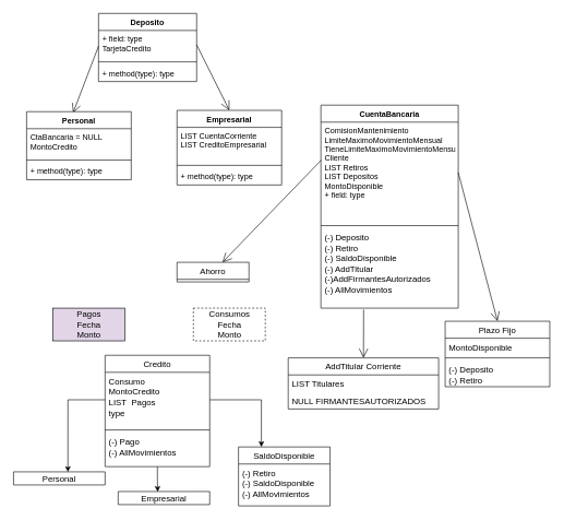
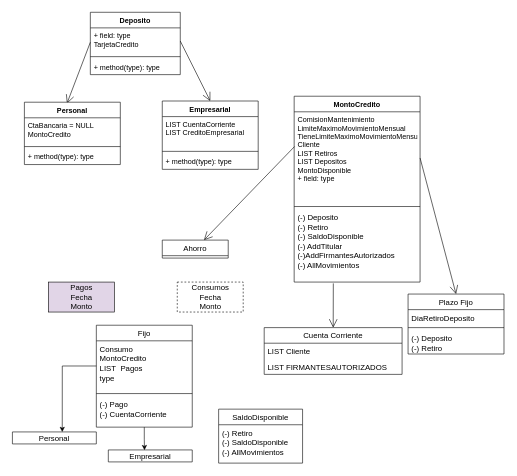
  <mxCell id="0" />
  <mxCell id="1" parent="0" />
  <mxCell id="2" value="Deposito" style="swimlane;fontStyle=1;align=center;verticalAlign=top;childLayout=stackLayout;horizontal=1;startSize=26;horizontalStack=0;resizeParent=1;resizeParentMax=0;resizeLast=0;collapsible=1;marginBottom=0;" vertex="1" parent="1"><mxGeometry x="150" y="20" width="150" height="104" as="geometry" /></mxCell>
  <mxCell id="3" value="+ field: type&#10;TarjetaCredito" style="text;strokeColor=none;fillColor=none;align=left;verticalAlign=top;spacingLeft=4;spacingRight=4;overflow=hidden;rotatable=0;points=[[0,0.5],[1,0.5]];portConstraint=eastwest;" vertex="1" parent="2"><mxGeometry y="26" width="150" height="44" as="geometry" /></mxCell>
  <mxCell id="4" value="" style="endArrow=open;endFill=1;endSize=12;html=1;rounded=0;entryX=0.444;entryY=0.019;entryDx=0;entryDy=0;entryPerimeter=0;" edge="1" parent="2" target="7"><mxGeometry width="160" relative="1" as="geometry"><mxPoint y="50" as="sourcePoint" /><mxPoint x="160" y="50" as="targetPoint" /></mxGeometry></mxCell>
  <mxCell id="5" value="" style="line;strokeWidth=1;fillColor=none;align=left;verticalAlign=middle;spacingTop=-1;spacingLeft=3;spacingRight=3;rotatable=0;labelPosition=right;points=[];portConstraint=eastwest;strokeColor=inherit;" vertex="1" parent="2"><mxGeometry y="70" width="150" height="8" as="geometry" /></mxCell>
  <mxCell id="6" value="+ method(type): type" style="text;strokeColor=none;fillColor=none;align=left;verticalAlign=top;spacingLeft=4;spacingRight=4;overflow=hidden;rotatable=0;points=[[0,0.5],[1,0.5]];portConstraint=eastwest;" vertex="1" parent="2"><mxGeometry y="78" width="150" height="26" as="geometry" /></mxCell>
  <mxCell id="7" value="Personal" style="swimlane;fontStyle=1;align=center;verticalAlign=top;childLayout=stackLayout;horizontal=1;startSize=26;horizontalStack=0;resizeParent=1;resizeParentMax=0;resizeLast=0;collapsible=1;marginBottom=0;" vertex="1" parent="1"><mxGeometry x="40" y="170" width="160" height="104" as="geometry" /></mxCell>
  <mxCell id="8" value="CtaBancaria = NULL&#10;MontoCredito" style="text;strokeColor=none;fillColor=none;align=left;verticalAlign=top;spacingLeft=4;spacingRight=4;overflow=hidden;rotatable=0;points=[[0,0.5],[1,0.5]];portConstraint=eastwest;" vertex="1" parent="7"><mxGeometry y="26" width="160" height="44" as="geometry" /></mxCell>
  <mxCell id="9" value="" style="line;strokeWidth=1;fillColor=none;align=left;verticalAlign=middle;spacingTop=-1;spacingLeft=3;spacingRight=3;rotatable=0;labelPosition=right;points=[];portConstraint=eastwest;strokeColor=inherit;" vertex="1" parent="7"><mxGeometry y="70" width="160" height="8" as="geometry" /></mxCell>
  <mxCell id="10" value="+ method(type): type" style="text;strokeColor=none;fillColor=none;align=left;verticalAlign=top;spacingLeft=4;spacingRight=4;overflow=hidden;rotatable=0;points=[[0,0.5],[1,0.5]];portConstraint=eastwest;" vertex="1" parent="7"><mxGeometry y="78" width="160" height="26" as="geometry" /></mxCell>
  <mxCell id="11" value="Empresarial" style="swimlane;fontStyle=1;align=center;verticalAlign=top;childLayout=stackLayout;horizontal=1;startSize=26;horizontalStack=0;resizeParent=1;resizeParentMax=0;resizeLast=0;collapsible=1;marginBottom=0;" vertex="1" parent="1"><mxGeometry x="270" y="168" width="160" height="114" as="geometry" /></mxCell>
  <mxCell id="12" value="LIST CuentaCorriente&#10;LIST CreditoEmpresarial" style="text;strokeColor=none;fillColor=none;align=left;verticalAlign=top;spacingLeft=4;spacingRight=4;overflow=hidden;rotatable=0;points=[[0,0.5],[1,0.5]];portConstraint=eastwest;" vertex="1" parent="11"><mxGeometry y="26" width="160" height="54" as="geometry" /></mxCell>
  <mxCell id="13" value="" style="line;strokeWidth=1;fillColor=none;align=left;verticalAlign=middle;spacingTop=-1;spacingLeft=3;spacingRight=3;rotatable=0;labelPosition=right;points=[];portConstraint=eastwest;strokeColor=inherit;" vertex="1" parent="11"><mxGeometry y="80" width="160" height="8" as="geometry" /></mxCell>
  <mxCell id="14" value="+ method(type): type" style="text;strokeColor=none;fillColor=none;align=left;verticalAlign=top;spacingLeft=4;spacingRight=4;overflow=hidden;rotatable=0;points=[[0,0.5],[1,0.5]];portConstraint=eastwest;" vertex="1" parent="11"><mxGeometry y="88" width="160" height="26" as="geometry" /></mxCell>
  <mxCell id="15" value="" style="endArrow=open;endFill=1;endSize=12;html=1;rounded=0;exitX=1;exitY=0.5;exitDx=0;exitDy=0;entryX=0.5;entryY=0;entryDx=0;entryDy=0;" edge="1" parent="1" source="3" target="11"><mxGeometry width="160" relative="1" as="geometry"><mxPoint x="270" y="70" as="sourcePoint" /><mxPoint x="430" y="70" as="targetPoint" /></mxGeometry></mxCell>
- <mxCell id="16" value="CuentaBancaria" style="swimlane;fontStyle=1;align=center;verticalAlign=top;childLayout=stackLayout;horizontal=1;startSize=26;horizontalStack=0;resizeParent=1;resizeParentMax=0;resizeLast=0;collapsible=1;marginBottom=0;" vertex="1" parent="1"><mxGeometry x="490" y="160" width="210" height="310" as="geometry" /></mxCell>
+ <mxCell id="16" value="MontoCredito" style="swimlane;fontStyle=1;align=center;verticalAlign=top;childLayout=stackLayout;horizontal=1;startSize=26;horizontalStack=0;resizeParent=1;resizeParentMax=0;resizeLast=0;collapsible=1;marginBottom=0;" vertex="1" parent="1"><mxGeometry x="490" y="160" width="210" height="310" as="geometry" /></mxCell>
  <mxCell id="17" value="ComisionMantenimiento&#10;LimiteMaximoMovimientoMensual&#10;TieneLimiteMaximoMovimientoMensual&#10;Cliente&#10;LIST Retiros&#10;LIST Depositos&#10;MontoDisponible&#10;+ field: type&#10;" style="text;strokeColor=none;fillColor=none;align=left;verticalAlign=top;spacingLeft=4;spacingRight=4;overflow=hidden;rotatable=0;points=[[0,0.5],[1,0.5]];portConstraint=eastwest;" vertex="1" parent="16"><mxGeometry y="26" width="210" height="154" as="geometry" /></mxCell>
  <mxCell id="18" value="" style="line;strokeWidth=1;fillColor=none;align=left;verticalAlign=middle;spacingTop=-1;spacingLeft=3;spacingRight=3;rotatable=0;labelPosition=right;points=[];portConstraint=eastwest;strokeColor=inherit;" vertex="1" parent="16"><mxGeometry y="180" width="210" height="8" as="geometry" /></mxCell>
  <mxCell id="19" value="(-) Deposito&#10;(-) Retiro&#10;(-) SaldoDisponible&#10;(-) AddTitular&#10;(-)AddFirmantesAutorizados&#10;(-) AllMovimientos" style="text;strokeColor=none;fillColor=none;align=left;verticalAlign=top;spacingLeft=4;spacingRight=4;overflow=hidden;rotatable=0;points=[[0,0.5],[1,0.5]];portConstraint=eastwest;fontSize=13;" vertex="1" parent="16"><mxGeometry y="188" width="210" height="122" as="geometry" /></mxCell>
  <mxCell id="20" value="Ahorro" style="swimlane;fontStyle=0;childLayout=stackLayout;horizontal=1;startSize=26;fillColor=none;horizontalStack=0;resizeParent=1;resizeParentMax=0;resizeLast=0;collapsible=1;marginBottom=0;fontSize=13;" vertex="1" parent="1"><mxGeometry x="270" y="400" width="110" height="30" as="geometry" /></mxCell>
- <mxCell id="21" value="AddTitular Corriente" style="swimlane;fontStyle=0;childLayout=stackLayout;horizontal=1;startSize=26;fillColor=none;horizontalStack=0;resizeParent=1;resizeParentMax=0;resizeLast=0;collapsible=1;marginBottom=0;fontSize=13;" vertex="1" parent="1"><mxGeometry x="440" y="546" width="230" height="78" as="geometry" /></mxCell>
- <mxCell id="22" value="LIST Titulares" style="text;strokeColor=none;fillColor=none;align=left;verticalAlign=top;spacingLeft=4;spacingRight=4;overflow=hidden;rotatable=0;points=[[0,0.5],[1,0.5]];portConstraint=eastwest;fontSize=13;" vertex="1" parent="21"><mxGeometry y="26" width="230" height="26" as="geometry" /></mxCell>
- <mxCell id="23" value="NULL FIRMANTESAUTORIZADOS" style="text;strokeColor=none;fillColor=none;align=left;verticalAlign=top;spacingLeft=4;spacingRight=4;overflow=hidden;rotatable=0;points=[[0,0.5],[1,0.5]];portConstraint=eastwest;fontSize=13;" vertex="1" parent="21"><mxGeometry y="52" width="230" height="26" as="geometry" /></mxCell>
+ <mxCell id="21" value="Cuenta Corriente" style="swimlane;fontStyle=0;childLayout=stackLayout;horizontal=1;startSize=26;fillColor=none;horizontalStack=0;resizeParent=1;resizeParentMax=0;resizeLast=0;collapsible=1;marginBottom=0;fontSize=13;" vertex="1" parent="1"><mxGeometry x="440" y="546" width="230" height="78" as="geometry" /></mxCell>
+ <mxCell id="22" value="LIST Cliente" style="text;strokeColor=none;fillColor=none;align=left;verticalAlign=top;spacingLeft=4;spacingRight=4;overflow=hidden;rotatable=0;points=[[0,0.5],[1,0.5]];portConstraint=eastwest;fontSize=13;" vertex="1" parent="21"><mxGeometry y="26" width="230" height="26" as="geometry" /></mxCell>
+ <mxCell id="23" value="LIST FIRMANTESAUTORIZADOS" style="text;strokeColor=none;fillColor=none;align=left;verticalAlign=top;spacingLeft=4;spacingRight=4;overflow=hidden;rotatable=0;points=[[0,0.5],[1,0.5]];portConstraint=eastwest;fontSize=13;" vertex="1" parent="21"><mxGeometry y="52" width="230" height="26" as="geometry" /></mxCell>
  <mxCell id="24" value="Plazo Fijo" style="swimlane;fontStyle=0;align=center;verticalAlign=top;childLayout=stackLayout;horizontal=1;startSize=26;horizontalStack=0;resizeParent=1;resizeParentMax=0;resizeLast=0;collapsible=1;marginBottom=0;fontSize=13;" vertex="1" parent="1"><mxGeometry x="680" y="490" width="160" height="100" as="geometry" /></mxCell>
- <mxCell id="25" value="MontoDisponible" style="text;strokeColor=none;fillColor=none;align=left;verticalAlign=top;spacingLeft=4;spacingRight=4;overflow=hidden;rotatable=0;points=[[0,0.5],[1,0.5]];portConstraint=eastwest;fontSize=13;" vertex="1" parent="24"><mxGeometry y="26" width="160" height="26" as="geometry" /></mxCell>
+ <mxCell id="25" value="DiaRetiroDeposito" style="text;strokeColor=none;fillColor=none;align=left;verticalAlign=top;spacingLeft=4;spacingRight=4;overflow=hidden;rotatable=0;points=[[0,0.5],[1,0.5]];portConstraint=eastwest;fontSize=13;" vertex="1" parent="24"><mxGeometry y="26" width="160" height="26" as="geometry" /></mxCell>
  <mxCell id="26" value="" style="line;strokeWidth=1;fillColor=none;align=left;verticalAlign=middle;spacingTop=-1;spacingLeft=3;spacingRight=3;rotatable=0;labelPosition=right;points=[];portConstraint=eastwest;strokeColor=inherit;fontSize=13;" vertex="1" parent="24"><mxGeometry y="52" width="160" height="8" as="geometry" /></mxCell>
  <mxCell id="27" value="(-) Deposito&#10;(-) Retiro&#10;" style="text;strokeColor=none;fillColor=none;align=left;verticalAlign=top;spacingLeft=4;spacingRight=4;overflow=hidden;rotatable=0;points=[[0,0.5],[1,0.5]];portConstraint=eastwest;fontSize=13;" vertex="1" parent="24"><mxGeometry y="60" width="160" height="40" as="geometry" /></mxCell>
  <mxCell id="28" value="" style="endArrow=open;endFill=1;endSize=12;html=1;rounded=0;exitX=0.003;exitY=0.376;exitDx=0;exitDy=0;exitPerimeter=0;" edge="1" parent="1" source="17" target="20"><mxGeometry width="160" relative="1" as="geometry"><mxPoint x="310" y="78" as="sourcePoint" /><mxPoint x="360" y="178" as="targetPoint" /></mxGeometry></mxCell>
  <mxCell id="29" value="" style="endArrow=open;endFill=1;endSize=12;html=1;rounded=0;exitX=0.311;exitY=1.018;exitDx=0;exitDy=0;exitPerimeter=0;" edge="1" parent="1" source="19" target="21"><mxGeometry width="160" relative="1" as="geometry"><mxPoint x="320" y="88" as="sourcePoint" /><mxPoint x="370" y="188" as="targetPoint" /></mxGeometry></mxCell>
  <mxCell id="30" value="" style="endArrow=open;endFill=1;endSize=12;html=1;rounded=0;exitX=1;exitY=0.5;exitDx=0;exitDy=0;entryX=0.5;entryY=0;entryDx=0;entryDy=0;" edge="1" parent="1" source="17" target="24"><mxGeometry width="160" relative="1" as="geometry"><mxPoint x="330" y="98" as="sourcePoint" /><mxPoint x="380" y="198" as="targetPoint" /></mxGeometry></mxCell>
  <mxCell id="31" style="edgeStyle=orthogonalEdgeStyle;rounded=0;orthogonalLoop=1;jettySize=auto;html=1;entryX=0.431;entryY=0.023;entryDx=0;entryDy=0;entryPerimeter=0;fontSize=13;" edge="1" parent="1" source="32" target="37"><mxGeometry relative="1" as="geometry" /></mxCell>
- <mxCell id="32" value="Credito" style="swimlane;fontStyle=0;align=center;verticalAlign=top;childLayout=stackLayout;horizontal=1;startSize=26;horizontalStack=0;resizeParent=1;resizeParentMax=0;resizeLast=0;collapsible=1;marginBottom=0;fontSize=13;" vertex="1" parent="1"><mxGeometry x="160" y="542" width="160" height="170" as="geometry" /></mxCell>
+ <mxCell id="32" value="Fijo" style="swimlane;fontStyle=0;align=center;verticalAlign=top;childLayout=stackLayout;horizontal=1;startSize=26;horizontalStack=0;resizeParent=1;resizeParentMax=0;resizeLast=0;collapsible=1;marginBottom=0;fontSize=13;" vertex="1" parent="1"><mxGeometry x="160" y="542" width="160" height="170" as="geometry" /></mxCell>
  <mxCell id="33" value="Consumo&#10;MontoCredito&#10;LIST  Pagos&#10;type&#10;" style="text;strokeColor=none;fillColor=none;align=left;verticalAlign=top;spacingLeft=4;spacingRight=4;overflow=hidden;rotatable=0;points=[[0,0.5],[1,0.5]];portConstraint=eastwest;fontSize=13;" vertex="1" parent="32"><mxGeometry y="26" width="160" height="84" as="geometry" /></mxCell>
  <mxCell id="34" value="" style="line;strokeWidth=1;fillColor=none;align=left;verticalAlign=middle;spacingTop=-1;spacingLeft=3;spacingRight=3;rotatable=0;labelPosition=right;points=[];portConstraint=eastwest;strokeColor=inherit;fontSize=13;" vertex="1" parent="32"><mxGeometry y="110" width="160" height="8" as="geometry" /></mxCell>
- <mxCell id="35" value="(-) Pago&#10;(-) AllMovimientos" style="text;strokeColor=none;fillColor=none;align=left;verticalAlign=top;spacingLeft=4;spacingRight=4;overflow=hidden;rotatable=0;points=[[0,0.5],[1,0.5]];portConstraint=eastwest;fontSize=13;" vertex="1" parent="32"><mxGeometry y="118" width="160" height="52" as="geometry" /></mxCell>
+ <mxCell id="35" value="(-) Pago&#10;(-) CuentaCorriente" style="text;strokeColor=none;fillColor=none;align=left;verticalAlign=top;spacingLeft=4;spacingRight=4;overflow=hidden;rotatable=0;points=[[0,0.5],[1,0.5]];portConstraint=eastwest;fontSize=13;" vertex="1" parent="32"><mxGeometry y="118" width="160" height="52" as="geometry" /></mxCell>
  <mxCell id="36" value="Personal" style="swimlane;fontStyle=0;childLayout=stackLayout;horizontal=1;startSize=26;fillColor=none;horizontalStack=0;resizeParent=1;resizeParentMax=0;resizeLast=0;collapsible=1;marginBottom=0;fontSize=13;" vertex="1" parent="1"><mxGeometry y="720" width="140" height="20" as="geometry" x="20" /></mxCell>
  <mxCell id="37" value="Empresarial" style="swimlane;fontStyle=0;childLayout=stackLayout;horizontal=1;startSize=26;fillColor=none;horizontalStack=0;resizeParent=1;resizeParentMax=0;resizeLast=0;collapsible=1;marginBottom=0;fontSize=13;" vertex="1" parent="1"><mxGeometry x="180" y="750" width="140" height="20" as="geometry" /></mxCell>
  <mxCell id="38" value="SaldoDisponible" style="swimlane;fontStyle=0;childLayout=stackLayout;horizontal=1;startSize=26;fillColor=none;horizontalStack=0;resizeParent=1;resizeParentMax=0;resizeLast=0;collapsible=1;marginBottom=0;fontSize=13;" vertex="1" parent="1"><mxGeometry x="364" y="682" width="140" height="90" as="geometry" /></mxCell>
  <mxCell id="39" value="(-) Retiro&#10;(-) SaldoDisponible&#10;(-) AllMovimientos" style="text;strokeColor=none;fillColor=none;align=left;verticalAlign=top;spacingLeft=4;spacingRight=4;overflow=hidden;rotatable=0;points=[[0,0.5],[1,0.5]];portConstraint=eastwest;fontSize=13;" vertex="1" parent="38"><mxGeometry y="26" width="140" height="64" as="geometry" /></mxCell>
  <mxCell id="40" style="edgeStyle=orthogonalEdgeStyle;rounded=0;orthogonalLoop=1;jettySize=auto;html=1;exitX=0;exitY=0.5;exitDx=0;exitDy=0;entryX=0.594;entryY=0.008;entryDx=0;entryDy=0;entryPerimeter=0;fontSize=13;" edge="1" parent="1" source="33" target="36"><mxGeometry relative="1" as="geometry" /></mxCell>
- <mxCell id="41" style="edgeStyle=orthogonalEdgeStyle;rounded=0;orthogonalLoop=1;jettySize=auto;html=1;exitX=1;exitY=0.5;exitDx=0;exitDy=0;entryX=0.25;entryY=0;entryDx=0;entryDy=0;fontSize=13;" edge="1" parent="1" source="33" target="38"><mxGeometry relative="1" as="geometry" /></mxCell>
  <mxCell id="42" value="Consumos&lt;br&gt;Fecha&lt;br&gt;Monto" style="html=1;fontSize=13;dashed=1;" vertex="1" parent="1"><mxGeometry x="295" y="470" width="110" height="50" as="geometry" /></mxCell>
  <mxCell id="43" value="Pagos&lt;br&gt;Fecha&lt;br&gt;Monto" style="html=1;fontSize=13;fillColor=#e1d5e7;" vertex="1" parent="1"><mxGeometry x="80" y="470" width="110" height="50" as="geometry" /></mxCell>
